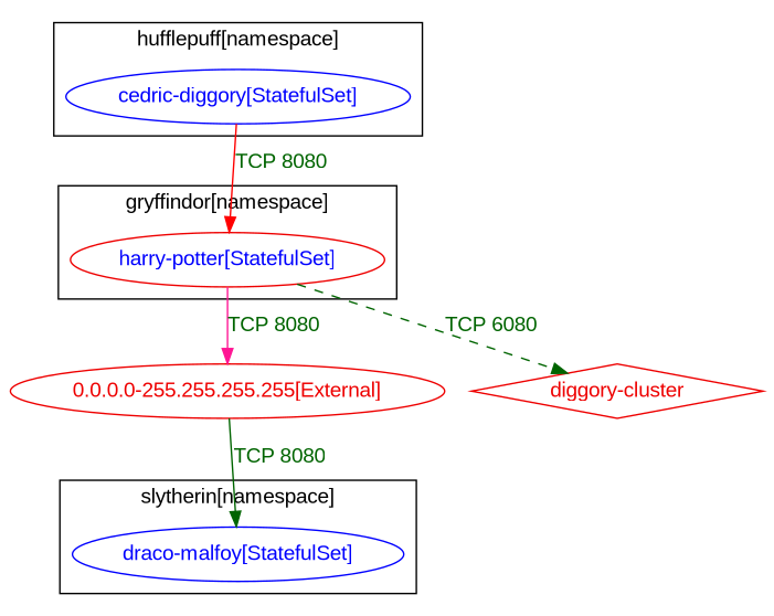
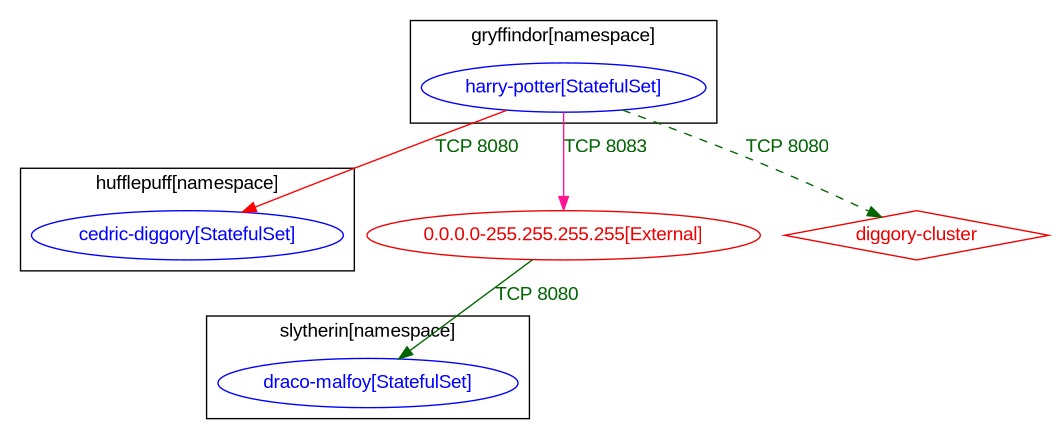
  digraph {
    fontname="Liberation Sans"
    node [color=blue fontcolor=blue fontname="Liberation Sans"]
    edge [color=darkgreen fontcolor=darkgreen fontname="Liberation Sans" weight=0.5]
    n1 [label="cedric-diggory[StatefulSet]"]
-   n2 [color=red2 label="harry-potter[StatefulSet]"]
+   n2 [label="harry-potter[StatefulSet]"]
    n3 [label="draco-malfoy[StatefulSet]"]
    n4 [color=red2 fontcolor=red2 label="0.0.0.0-255.255.255.255[External]"]
    n5 [color=red2 fontcolor=red2 label="diggory-cluster" shape=diamond]
    subgraph cluster_1 {
      color=black
      fontcolor=black
      label="hufflepuff[namespace]"
      n1
    }
    subgraph cluster_2 {
      color=black
      fontcolor=black
      label="gryffindor[namespace]"
      n2
    }
    subgraph cluster_3 {
      color=black
      fontcolor=black
      label="slytherin[namespace]"
      n3
    }
-   n1 -> n2 [color=red label="TCP 8080"]
-   n2 -> n4 [color=deeppink label="TCP 8080" weight=1]
-   n2 -> n5 [label="TCP 6080" style=dashed]
+   n2 -> n1 [color=red label="TCP 8080"]
+   n2 -> n4 [color=deeppink label="TCP 8083" weight=1]
+   n2 -> n5 [label="TCP 8080" style=dashed]
    n4 -> n3 [label="TCP 8080"]
  }
